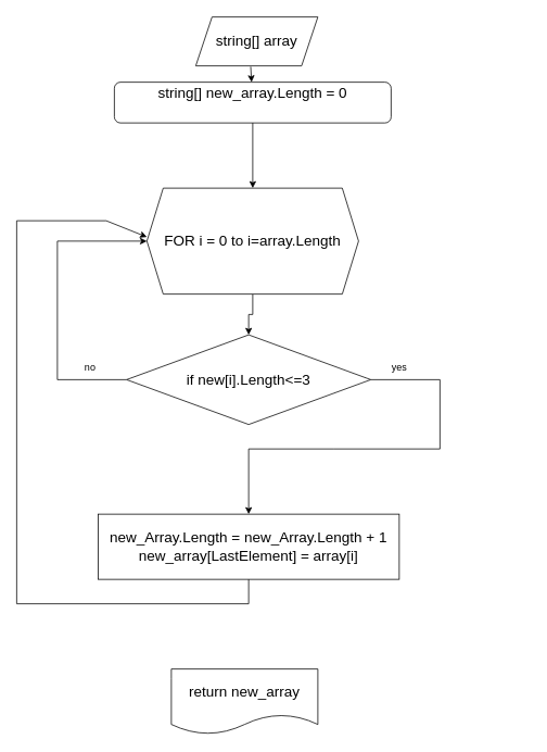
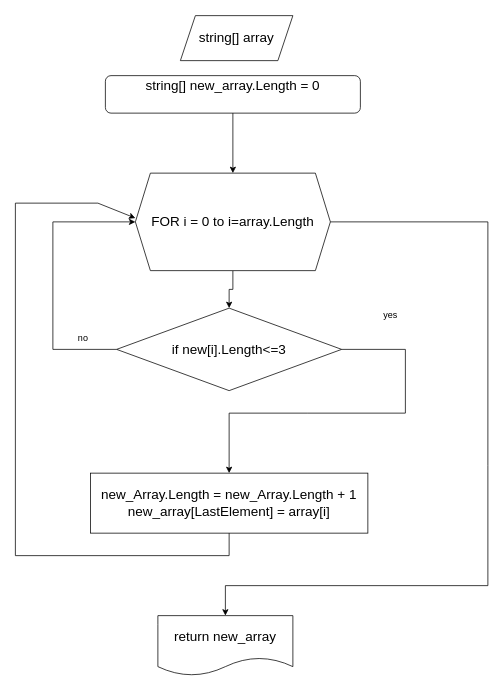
  <mxCell id="0" />
  <mxCell id="1" parent="0" />
  <mxCell id="2" value="&lt;font style=&quot;font-size: 18px;&quot;&gt;string[] array&lt;/font&gt;" style="shape=parallelogram;perimeter=parallelogramPerimeter;whiteSpace=wrap;html=1;fixedSize=1;" parent="1" vertex="1"><mxGeometry x="240" y="20" width="150" height="60" as="geometry" /></mxCell>
  <mxCell id="3" value="&lt;font style=&quot;font-size: 18px;&quot;&gt;string[] new_array.Length = 0&lt;br&gt;&lt;br&gt;&lt;/font&gt;" style="whiteSpace=wrap;html=1;rounded=1;" parent="1" vertex="1"><mxGeometry x="140" y="100" width="340" height="50" as="geometry" /></mxCell>
  <mxCell id="4" style="edgeStyle=orthogonalEdgeStyle;rounded=0;orthogonalLoop=1;jettySize=auto;html=1;exitX=0.5;exitY=1;exitDx=0;exitDy=0;entryX=0.5;entryY=0;entryDx=0;entryDy=0;" parent="1" source="5" target="8" edge="1"><mxGeometry relative="1" as="geometry" /></mxCell>
  <mxCell id="5" value="&lt;font style=&quot;font-size: 18px;&quot;&gt;FOR i = 0 to i=array.Length&lt;/font&gt;" style="shape=hexagon;perimeter=hexagonPerimeter2;whiteSpace=wrap;html=1;fixedSize=1;" parent="1" vertex="1"><mxGeometry x="180" y="230" width="260" height="130" as="geometry" /></mxCell>
- <mxCell id="6" value="" style="endArrow=classic;html=1;rounded=0;exitX=0.45;exitY=1.017;exitDx=0;exitDy=0;exitPerimeter=0;" parent="1" source="2" target="3" edge="1"><mxGeometry width="50" height="50" relative="1" as="geometry"><mxPoint x="500" y="310" as="sourcePoint" /><mxPoint x="550" y="260" as="targetPoint" /></mxGeometry></mxCell>
  <mxCell id="7" value="" style="endArrow=classic;html=1;rounded=0;exitX=0.5;exitY=1;exitDx=0;exitDy=0;" parent="1" source="3" edge="1"><mxGeometry width="50" height="50" relative="1" as="geometry"><mxPoint x="280" y="210" as="sourcePoint" /><mxPoint x="310" y="230" as="targetPoint" /></mxGeometry></mxCell>
  <mxCell id="8" value="&lt;font style=&quot;font-size: 18px;&quot;&gt;if new[i].Length&amp;lt;=3&lt;/font&gt;" style="rhombus;whiteSpace=wrap;html=1;" parent="1" vertex="1"><mxGeometry x="155" y="410" width="300" height="110" as="geometry" /></mxCell>
  <mxCell id="9" value="" style="endArrow=classic;html=1;rounded=0;exitX=0;exitY=0.5;exitDx=0;exitDy=0;entryX=0;entryY=0.5;entryDx=0;entryDy=0;" parent="1" source="8" target="5" edge="1"><mxGeometry width="50" height="50" relative="1" as="geometry"><mxPoint x="500" y="310" as="sourcePoint" /><mxPoint x="550" y="260" as="targetPoint" /><Array as="points"><mxPoint x="70" y="465" /><mxPoint x="70" y="295" /></Array></mxGeometry></mxCell>
  <mxCell id="10" value="no" style="text;html=1;align=center;verticalAlign=middle;resizable=0;points=[];autosize=1;strokeColor=none;fillColor=none;" parent="1" vertex="1"><mxGeometry x="90" y="435" width="40" height="30" as="geometry" /></mxCell>
  <mxCell id="11" value="&lt;font style=&quot;font-size: 18px;&quot;&gt;new_Array.Length = new_Array.Length + 1&lt;br&gt;new_array[LastElement] = array[i]&lt;br&gt;&lt;/font&gt;" style="rounded=0;whiteSpace=wrap;html=1;" parent="1" vertex="1"><mxGeometry x="120" y="630" width="370" height="80" as="geometry" /></mxCell>
  <mxCell id="12" value="" style="endArrow=classic;html=1;rounded=0;exitX=1;exitY=0.5;exitDx=0;exitDy=0;entryX=0.5;entryY=0;entryDx=0;entryDy=0;" parent="1" source="8" target="11" edge="1"><mxGeometry width="50" height="50" relative="1" as="geometry"><mxPoint x="450" y="500" as="sourcePoint" /><mxPoint x="500" y="450" as="targetPoint" /><Array as="points"><mxPoint x="540" y="465" /><mxPoint x="540" y="550" /><mxPoint x="410" y="550" /><mxPoint x="305" y="550" /></Array></mxGeometry></mxCell>
- <mxCell id="13" value="yes" style="text;html=1;align=center;verticalAlign=middle;resizable=0;points=[];autosize=1;strokeColor=none;fillColor=none;" parent="1" vertex="1"><mxGeometry x="470" y="435" width="40" height="30" as="geometry" /></mxCell>
+ <mxCell id="13" value="yes" style="text;html=1;align=center;verticalAlign=middle;resizable=0;points=[];autosize=1;strokeColor=none;fillColor=none;" parent="1" vertex="1"><mxGeometry x="500" y="405" width="40" height="30" as="geometry" /></mxCell>
  <mxCell id="14" value="" style="endArrow=classic;html=1;rounded=0;fontSize=18;exitX=0.5;exitY=1;exitDx=0;exitDy=0;" parent="1" source="11" edge="1"><mxGeometry width="50" height="50" relative="1" as="geometry"><mxPoint x="500" y="380" as="sourcePoint" /><mxPoint x="180" y="290" as="targetPoint" /><Array as="points"><mxPoint x="305" y="740" /><mxPoint x="20" y="740" /><mxPoint x="20" y="270" /><mxPoint x="130" y="270" /></Array></mxGeometry></mxCell>
  <mxCell id="15" value="return new_array" style="shape=document;whiteSpace=wrap;html=1;boundedLbl=1;fontSize=18;" parent="1" vertex="1"><mxGeometry x="210" y="820" width="180" height="80" as="geometry" /></mxCell>
+ <mxCell id="16" value="" style="endArrow=classic;html=1;rounded=0;fontSize=18;exitX=1;exitY=0.5;exitDx=0;exitDy=0;entryX=0.5;entryY=0;entryDx=0;entryDy=0;" parent="1" source="5" target="15" edge="1"><mxGeometry width="50" height="50" relative="1" as="geometry"><mxPoint x="500" y="580" as="sourcePoint" /><mxPoint x="550" y="530" as="targetPoint" /><Array as="points"><mxPoint x="650" y="295" /><mxPoint x="650" y="620" /><mxPoint x="650" y="780" /><mxPoint x="300" y="780" /></Array></mxGeometry></mxCell>
